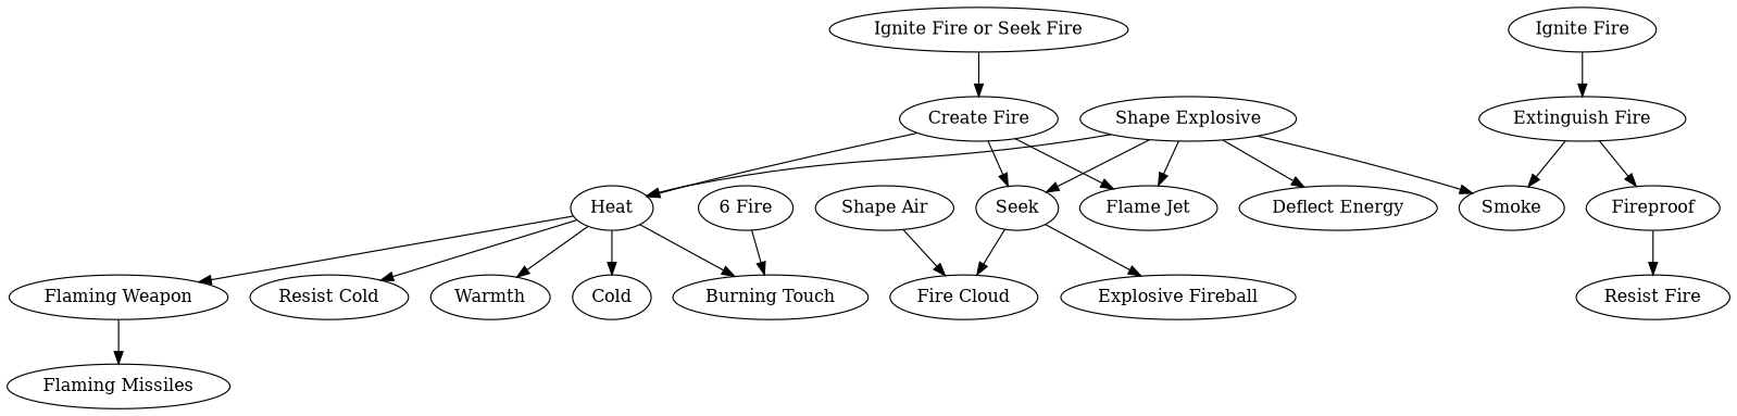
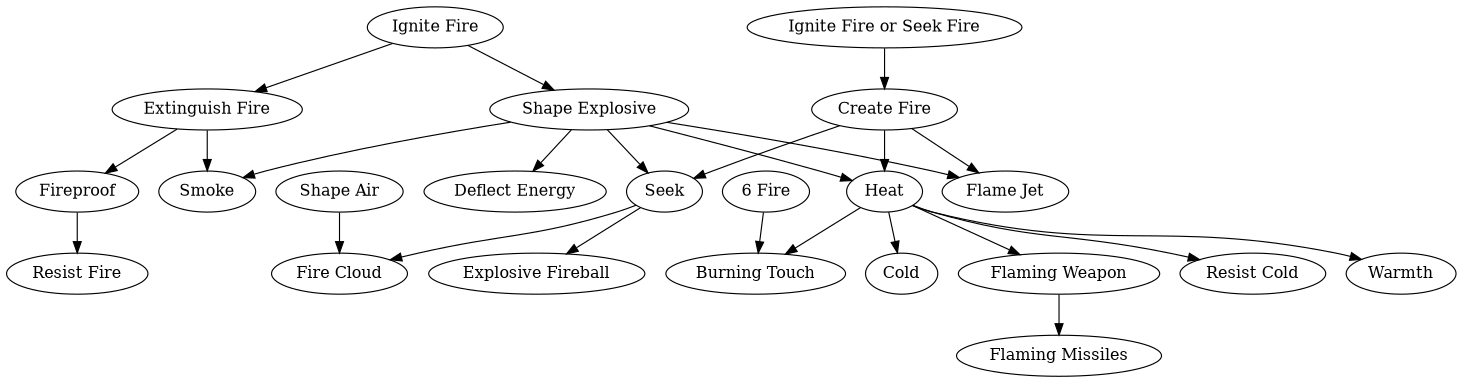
  digraph {
    "6 Fire"
    "Burning Touch"
    Heat
    Cold
    "Flaming Weapon"
    "Resist Cold"
    Warmth
    "Flaming Missiles"
    "Ignite Fire or Seek Fire"
    "Create Fire"
    n11 [label=Seek]
    "Flame Jet"
    "Explosive Fireball"
    "Fire Cloud"
    n15 [label="Shape Explosive"]
    "Deflect Energy"
    Smoke
    "Ignite Fire"
    "Extinguish Fire"
    Fireproof
    "Resist Fire"
    "Shape Air"
    "6 Fire" -> "Burning Touch"
    Heat -> "Burning Touch"
    Heat -> Cold
    Heat -> "Flaming Weapon"
    Heat -> "Resist Cold"
    Heat -> Warmth
    "Flaming Weapon" -> "Flaming Missiles"
    "Ignite Fire or Seek Fire" -> "Create Fire"
    "Create Fire" -> Heat
    "Create Fire" -> n11
    "Create Fire" -> "Flame Jet"
    n11 -> "Explosive Fireball"
    n11 -> "Fire Cloud"
    n15 -> Heat
    n15 -> n11
    n15 -> "Flame Jet"
    n15 -> "Deflect Energy"
    n15 -> Smoke
+   "Ignite Fire" -> n15
    "Ignite Fire" -> "Extinguish Fire"
    "Extinguish Fire" -> Smoke
    "Extinguish Fire" -> Fireproof
    Fireproof -> "Resist Fire"
    "Shape Air" -> "Fire Cloud"
  }
